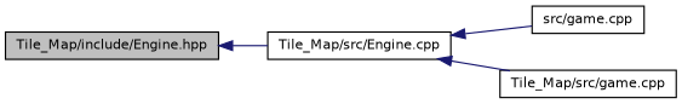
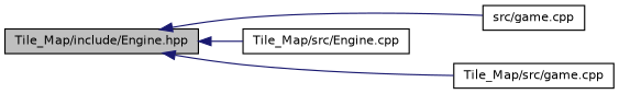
  digraph {
    rankdir=LR
    node [color=black fillcolor=white fontname=Helvetica fontsize=10 shape=record style=filled]
    edge [color=midnightblue dir=back fontname=Helvetica fontsize=10 labelfontname=Helvetica labelfontsize=10 style=solid]
    n1 [fillcolor=grey75 fontcolor=black height=0.2 label="Tile_Map/include/Engine.hpp" width=0.4]
    n2 [height=0.2 label="src/game.cpp" width=0.4]
    n3 [height=0.2 label="Tile_Map/src/Engine.cpp" width=0.4]
    n4 [height=0.2 label="Tile_Map/src/game.cpp" width=0.4]
-   n3 -> n2
+   n1 -> n2
    n1 -> n3
-   n3 -> n4
+   n1 -> n4
  }
